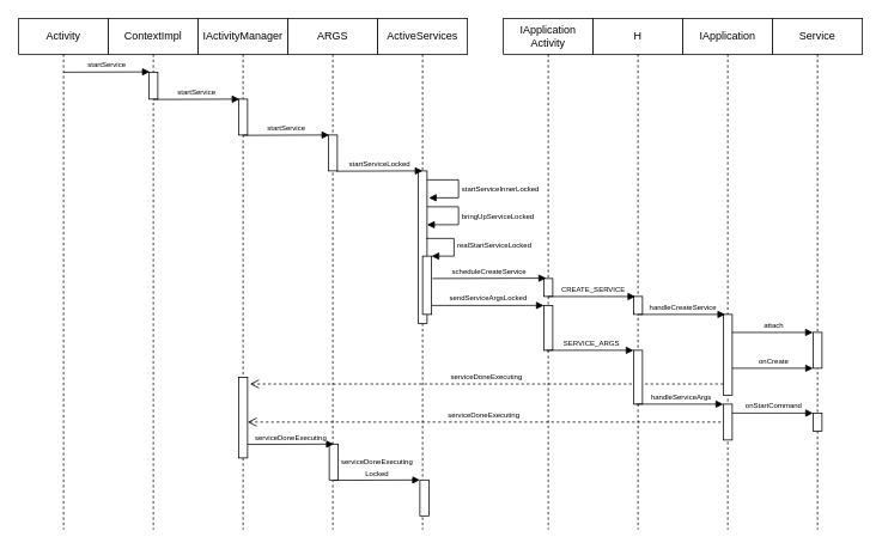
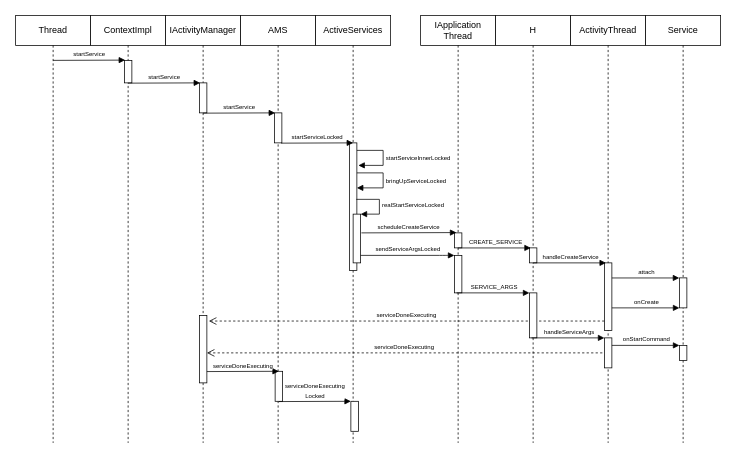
  <mxCell id="0" />
  <mxCell id="1" parent="0" />
- <mxCell id="2" value="Activity" style="shape=umlLifeline;perimeter=lifelinePerimeter;whiteSpace=wrap;html=1;container=1;collapsible=0;recursiveResize=0;outlineConnect=0;" parent="1" vertex="1"><mxGeometry x="20" y="20" width="100" height="570" as="geometry" /></mxCell>
+ <mxCell id="2" value="Thread" style="shape=umlLifeline;perimeter=lifelinePerimeter;whiteSpace=wrap;html=1;container=1;collapsible=0;recursiveResize=0;outlineConnect=0;" parent="1" vertex="1"><mxGeometry x="20" y="20" width="100" height="570" as="geometry" /></mxCell>
  <mxCell id="3" value="&lt;font style=&quot;font-size: 8px&quot;&gt;startService&lt;/font&gt;" style="html=1;verticalAlign=bottom;endArrow=block;entryX=0.1;entryY=-0.012;entryDx=0;entryDy=0;entryPerimeter=0;" parent="2" target="5" edge="1"><mxGeometry width="80" relative="1" as="geometry"><mxPoint x="50" y="60" as="sourcePoint" /><mxPoint x="130" y="60" as="targetPoint" /></mxGeometry></mxCell>
  <mxCell id="4" value="ContextImpl" style="shape=umlLifeline;perimeter=lifelinePerimeter;whiteSpace=wrap;html=1;container=1;collapsible=0;recursiveResize=0;outlineConnect=0;" parent="1" vertex="1"><mxGeometry x="120" y="20" width="100" height="570" as="geometry" /></mxCell>
  <mxCell id="5" value="" style="html=1;points=[];perimeter=orthogonalPerimeter;" parent="4" vertex="1"><mxGeometry x="45" y="60" width="10" height="30" as="geometry" /></mxCell>
  <mxCell id="6" value="IActivityManager" style="shape=umlLifeline;perimeter=lifelinePerimeter;whiteSpace=wrap;html=1;container=1;collapsible=0;recursiveResize=0;outlineConnect=0;" parent="1" vertex="1"><mxGeometry x="220" y="20" width="100" height="570" as="geometry" /></mxCell>
  <mxCell id="7" value="" style="html=1;points=[];perimeter=orthogonalPerimeter;" parent="6" vertex="1"><mxGeometry x="45" y="90" width="10" height="40" as="geometry" /></mxCell>
  <mxCell id="8" value="&lt;font style=&quot;font-size: 8px&quot;&gt;startService&lt;/font&gt;" style="html=1;verticalAlign=bottom;endArrow=block;entryX=0.1;entryY=-0.012;entryDx=0;entryDy=0;entryPerimeter=0;" parent="1" edge="1"><mxGeometry width="80" relative="1" as="geometry"><mxPoint x="170" y="110.36" as="sourcePoint" /><mxPoint x="266" y="110" as="targetPoint" /></mxGeometry></mxCell>
- <mxCell id="9" value="ARGS" style="shape=umlLifeline;perimeter=lifelinePerimeter;whiteSpace=wrap;html=1;container=1;collapsible=0;recursiveResize=0;outlineConnect=0;" parent="1" vertex="1"><mxGeometry x="320" y="20" width="100" height="570" as="geometry" /></mxCell>
+ <mxCell id="9" value="AMS" style="shape=umlLifeline;perimeter=lifelinePerimeter;whiteSpace=wrap;html=1;container=1;collapsible=0;recursiveResize=0;outlineConnect=0;" parent="1" vertex="1"><mxGeometry x="320" y="20" width="100" height="570" as="geometry" /></mxCell>
  <mxCell id="10" value="" style="html=1;points=[];perimeter=orthogonalPerimeter;" parent="9" vertex="1"><mxGeometry x="45" y="130" width="10" height="40" as="geometry" /></mxCell>
  <mxCell id="11" value="&lt;font style=&quot;font-size: 8px&quot;&gt;startService&lt;/font&gt;" style="html=1;verticalAlign=bottom;endArrow=block;entryX=0.1;entryY=-0.012;entryDx=0;entryDy=0;entryPerimeter=0;" parent="1" edge="1"><mxGeometry width="80" relative="1" as="geometry"><mxPoint x="270" y="150.36" as="sourcePoint" /><mxPoint x="366" y="150" as="targetPoint" /></mxGeometry></mxCell>
  <mxCell id="12" value="ActiveServices" style="shape=umlLifeline;perimeter=lifelinePerimeter;whiteSpace=wrap;html=1;container=1;collapsible=0;recursiveResize=0;outlineConnect=0;" parent="1" vertex="1"><mxGeometry x="420" y="20" width="100" height="570" as="geometry" /></mxCell>
  <mxCell id="13" value="" style="html=1;points=[];perimeter=orthogonalPerimeter;" parent="12" vertex="1"><mxGeometry x="45" y="170" width="10" height="170" as="geometry" /></mxCell>
  <mxCell id="14" value="&lt;font style=&quot;font-size: 8px&quot;&gt;startServiceInnerLocked&lt;/font&gt;" style="edgeStyle=orthogonalEdgeStyle;html=1;align=left;spacingLeft=2;endArrow=block;rounded=0;" parent="12" edge="1"><mxGeometry relative="1" as="geometry"><mxPoint x="55" y="180" as="sourcePoint" /><Array as="points"><mxPoint x="90" y="180" /><mxPoint x="90" y="200" /></Array><mxPoint x="57" y="200" as="targetPoint" /></mxGeometry></mxCell>
  <mxCell id="15" value="&lt;font style=&quot;font-size: 8px&quot;&gt;bringUpServiceLocked&lt;/font&gt;" style="edgeStyle=orthogonalEdgeStyle;html=1;align=left;spacingLeft=2;endArrow=block;rounded=0;" parent="12" source="13" target="13" edge="1"><mxGeometry relative="1" as="geometry"><mxPoint x="64.97" y="230" as="sourcePoint" /><Array as="points"><mxPoint x="90" y="210" /><mxPoint x="90" y="230" /></Array><mxPoint x="59.97" y="230" as="targetPoint" /><mxPoint as="offset" /></mxGeometry></mxCell>
  <mxCell id="16" value="" style="html=1;points=[];perimeter=orthogonalPerimeter;" vertex="1" parent="12"><mxGeometry x="50" y="265" width="10" height="65" as="geometry" /></mxCell>
  <mxCell id="17" value="&lt;font style=&quot;font-size: 8px&quot;&gt;realStartServiceLocked&lt;/font&gt;" style="edgeStyle=orthogonalEdgeStyle;html=1;align=left;spacingLeft=2;endArrow=block;rounded=0;entryX=1;entryY=0;exitX=0.92;exitY=0.443;exitDx=0;exitDy=0;exitPerimeter=0;" edge="1" target="16" parent="12" source="13"><mxGeometry relative="1" as="geometry"><mxPoint x="55" y="230" as="sourcePoint" /><Array as="points"><mxPoint x="85" y="245" /><mxPoint x="85" y="265" /></Array></mxGeometry></mxCell>
  <mxCell id="18" value="&lt;font style=&quot;font-size: 8px&quot;&gt;startServiceLocked&lt;/font&gt;" style="html=1;verticalAlign=bottom;endArrow=block;entryX=0.1;entryY=-0.012;entryDx=0;entryDy=0;entryPerimeter=0;" parent="1" edge="1"><mxGeometry width="80" relative="1" as="geometry"><mxPoint x="374" y="190.36" as="sourcePoint" /><mxPoint x="470" y="190" as="targetPoint" /></mxGeometry></mxCell>
- <mxCell id="19" value="IApplication&lt;br&gt;Activity" style="shape=umlLifeline;perimeter=lifelinePerimeter;whiteSpace=wrap;html=1;container=1;collapsible=0;recursiveResize=0;outlineConnect=0;" parent="1" vertex="1"><mxGeometry x="560" y="20" width="100" height="570" as="geometry" /></mxCell>
+ <mxCell id="19" value="IApplication&lt;br&gt;Thread" style="shape=umlLifeline;perimeter=lifelinePerimeter;whiteSpace=wrap;html=1;container=1;collapsible=0;recursiveResize=0;outlineConnect=0;" parent="1" vertex="1"><mxGeometry x="560" y="20" width="100" height="570" as="geometry" /></mxCell>
  <mxCell id="20" value="" style="html=1;points=[];perimeter=orthogonalPerimeter;" parent="19" vertex="1"><mxGeometry x="45" y="290" width="10" height="20" as="geometry" /></mxCell>
  <mxCell id="21" value="&lt;font style=&quot;font-size: 8px&quot;&gt;scheduleCreateService&lt;/font&gt;" style="html=1;verticalAlign=bottom;endArrow=block;exitX=1.106;exitY=0.385;exitDx=0;exitDy=0;exitPerimeter=0;entryX=0.269;entryY=-0.02;entryDx=0;entryDy=0;entryPerimeter=0;" parent="1" source="16" edge="1" target="20"><mxGeometry width="80" relative="1" as="geometry"><mxPoint x="540" y="310" as="sourcePoint" /><mxPoint x="600" y="310" as="targetPoint" /><Array as="points" /></mxGeometry></mxCell>
  <mxCell id="22" value="H" style="shape=umlLifeline;perimeter=lifelinePerimeter;whiteSpace=wrap;html=1;container=1;collapsible=0;recursiveResize=0;outlineConnect=0;" vertex="1" parent="1"><mxGeometry x="660" y="20" width="100" height="570" as="geometry" /></mxCell>
  <mxCell id="23" value="" style="html=1;points=[];perimeter=orthogonalPerimeter;" vertex="1" parent="22"><mxGeometry x="45" y="310" width="10" height="20" as="geometry" /></mxCell>
  <mxCell id="24" value="&lt;font style=&quot;font-size: 8px&quot;&gt;CREATE_SERVICE&lt;/font&gt;" style="html=1;verticalAlign=bottom;endArrow=block;entryX=0.193;entryY=0.005;entryDx=0;entryDy=0;entryPerimeter=0;" edge="1" parent="1" source="19" target="23"><mxGeometry x="0.032" width="80" relative="1" as="geometry"><mxPoint x="620" y="350" as="sourcePoint" /><mxPoint x="710" y="350" as="targetPoint" /><mxPoint as="offset" /></mxGeometry></mxCell>
- <mxCell id="25" value="IApplication" style="shape=umlLifeline;perimeter=lifelinePerimeter;whiteSpace=wrap;html=1;container=1;collapsible=0;recursiveResize=0;outlineConnect=0;" vertex="1" parent="1"><mxGeometry x="760" y="20" width="100" height="570" as="geometry" /></mxCell>
+ <mxCell id="25" value="ActivityThread" style="shape=umlLifeline;perimeter=lifelinePerimeter;whiteSpace=wrap;html=1;container=1;collapsible=0;recursiveResize=0;outlineConnect=0;" vertex="1" parent="1"><mxGeometry x="760" y="20" width="100" height="570" as="geometry" /></mxCell>
  <mxCell id="26" value="" style="html=1;points=[];perimeter=orthogonalPerimeter;" vertex="1" parent="25"><mxGeometry x="45" y="330" width="10" height="90" as="geometry" /></mxCell>
  <mxCell id="27" value="&lt;font style=&quot;font-size: 8px&quot;&gt;handleCreateService&lt;/font&gt;" style="html=1;verticalAlign=bottom;endArrow=block;entryX=0.193;entryY=0.005;entryDx=0;entryDy=0;entryPerimeter=0;" edge="1" parent="1"><mxGeometry x="0.032" width="80" relative="1" as="geometry"><mxPoint x="710" y="350" as="sourcePoint" /><mxPoint x="807.12" y="350" as="targetPoint" /><mxPoint as="offset" /></mxGeometry></mxCell>
  <mxCell id="28" value="Service" style="shape=umlLifeline;perimeter=lifelinePerimeter;whiteSpace=wrap;html=1;container=1;collapsible=0;recursiveResize=0;outlineConnect=0;" vertex="1" parent="1"><mxGeometry x="860" y="20" width="100" height="570" as="geometry" /></mxCell>
  <mxCell id="29" value="" style="html=1;points=[];perimeter=orthogonalPerimeter;" vertex="1" parent="28"><mxGeometry x="45" y="350" width="10" height="40" as="geometry" /></mxCell>
  <mxCell id="30" value="&lt;span style=&quot;font-size: 8px&quot;&gt;attach&lt;br&gt;&lt;/span&gt;" style="html=1;verticalAlign=bottom;endArrow=block;entryX=-0.014;entryY=0.003;entryDx=0;entryDy=0;entryPerimeter=0;" edge="1" parent="1" source="26" target="29"><mxGeometry x="0.032" width="80" relative="1" as="geometry"><mxPoint x="820" y="370" as="sourcePoint" /><mxPoint x="900" y="370" as="targetPoint" /><mxPoint as="offset" /></mxGeometry></mxCell>
  <mxCell id="31" value="&lt;font style=&quot;font-size: 8px&quot;&gt;onCreate&lt;/font&gt;" style="html=1;verticalAlign=bottom;endArrow=block;" edge="1" parent="1" source="26"><mxGeometry x="0.032" width="80" relative="1" as="geometry"><mxPoint x="820" y="390" as="sourcePoint" /><mxPoint x="905" y="410" as="targetPoint" /><mxPoint as="offset" /></mxGeometry></mxCell>
  <mxCell id="32" value="&lt;font style=&quot;font-size: 8px&quot;&gt;serviceDoneExecuting&lt;/font&gt;" style="html=1;verticalAlign=bottom;endArrow=open;dashed=1;endSize=8;entryX=1.263;entryY=0.084;entryDx=0;entryDy=0;entryPerimeter=0;" edge="1" parent="1" source="26" target="33"><mxGeometry relative="1" as="geometry"><mxPoint x="800" y="433" as="sourcePoint" /><mxPoint x="270" y="427" as="targetPoint" /></mxGeometry></mxCell>
  <mxCell id="33" value="" style="html=1;points=[];perimeter=orthogonalPerimeter;" vertex="1" parent="1"><mxGeometry x="265" y="420" width="10" height="90" as="geometry" /></mxCell>
  <mxCell id="34" value="" style="html=1;points=[];perimeter=orthogonalPerimeter;" vertex="1" parent="1"><mxGeometry x="366" y="494.57" width="10" height="40" as="geometry" /></mxCell>
  <mxCell id="35" value="&lt;font style=&quot;font-size: 8px&quot;&gt;serviceDoneExecuting&lt;/font&gt;" style="html=1;verticalAlign=bottom;endArrow=block;entryX=0.1;entryY=-0.012;entryDx=0;entryDy=0;entryPerimeter=0;" edge="1" parent="1"><mxGeometry width="80" relative="1" as="geometry"><mxPoint x="275" y="494.93" as="sourcePoint" /><mxPoint x="371" y="494.57" as="targetPoint" /></mxGeometry></mxCell>
  <mxCell id="36" value="" style="html=1;points=[];perimeter=orthogonalPerimeter;" vertex="1" parent="1"><mxGeometry x="467" y="534.57" width="10" height="40" as="geometry" /></mxCell>
  <mxCell id="37" value="&lt;font style=&quot;font-size: 8px&quot;&gt;serviceDoneExecuting&lt;br&gt;Locked&lt;/font&gt;" style="html=1;verticalAlign=bottom;endArrow=block;entryX=0.1;entryY=-0.012;entryDx=0;entryDy=0;entryPerimeter=0;" edge="1" parent="1"><mxGeometry width="80" relative="1" as="geometry"><mxPoint x="371" y="534.93" as="sourcePoint" /><mxPoint x="467" y="534.57" as="targetPoint" /></mxGeometry></mxCell>
  <mxCell id="38" value="" style="html=1;points=[];perimeter=orthogonalPerimeter;" vertex="1" parent="1"><mxGeometry x="605" y="340" width="10" height="50" as="geometry" /></mxCell>
  <mxCell id="39" value="&lt;font style=&quot;font-size: 8px&quot;&gt;sendServiceArgsLocked&lt;/font&gt;" style="html=1;verticalAlign=bottom;endArrow=block;" edge="1" parent="1"><mxGeometry width="80" relative="1" as="geometry"><mxPoint x="480" y="340" as="sourcePoint" /><mxPoint x="605" y="340" as="targetPoint" /><Array as="points"><mxPoint x="595" y="340" /></Array></mxGeometry></mxCell>
  <mxCell id="40" value="" style="html=1;points=[];perimeter=orthogonalPerimeter;" vertex="1" parent="1"><mxGeometry x="705" y="390" width="10" height="60" as="geometry" /></mxCell>
  <mxCell id="41" value="&lt;font style=&quot;font-size: 8px&quot;&gt;SERVICE_ARGS&lt;/font&gt;" style="html=1;verticalAlign=bottom;endArrow=block;entryX=0.193;entryY=0.005;entryDx=0;entryDy=0;entryPerimeter=0;" edge="1" parent="1"><mxGeometry x="0.032" width="80" relative="1" as="geometry"><mxPoint x="607.999" y="390" as="sourcePoint" /><mxPoint x="705" y="390" as="targetPoint" /><mxPoint as="offset" /></mxGeometry></mxCell>
  <mxCell id="42" value="" style="html=1;points=[];perimeter=orthogonalPerimeter;" vertex="1" parent="1"><mxGeometry x="805" y="450" width="10" height="40" as="geometry" /></mxCell>
  <mxCell id="43" value="&lt;font style=&quot;font-size: 8px&quot;&gt;handleServiceArgs&lt;/font&gt;" style="html=1;verticalAlign=bottom;endArrow=block;entryX=0.193;entryY=0.005;entryDx=0;entryDy=0;entryPerimeter=0;" edge="1" parent="1"><mxGeometry x="0.032" width="80" relative="1" as="geometry"><mxPoint x="707.88" y="450" as="sourcePoint" /><mxPoint x="805" y="450" as="targetPoint" /><mxPoint as="offset" /></mxGeometry></mxCell>
  <mxCell id="44" value="" style="html=1;points=[];perimeter=orthogonalPerimeter;" vertex="1" parent="1"><mxGeometry x="905" y="460" width="10" height="20" as="geometry" /></mxCell>
  <mxCell id="45" value="&lt;font style=&quot;font-size: 8px&quot;&gt;onStartCommand&lt;/font&gt;" style="html=1;verticalAlign=bottom;endArrow=block;" edge="1" parent="1"><mxGeometry x="0.032" width="80" relative="1" as="geometry"><mxPoint x="815" y="460" as="sourcePoint" /><mxPoint x="905" y="460" as="targetPoint" /><mxPoint as="offset" /></mxGeometry></mxCell>
  <mxCell id="46" value="&lt;font style=&quot;font-size: 8px&quot;&gt;serviceDoneExecuting&lt;/font&gt;" style="html=1;verticalAlign=bottom;endArrow=open;dashed=1;endSize=8;entryX=1.268;entryY=0.074;entryDx=0;entryDy=0;entryPerimeter=0;" edge="1" parent="1"><mxGeometry relative="1" as="geometry"><mxPoint x="802.32" y="470" as="sourcePoint" /><mxPoint x="275" y="470" as="targetPoint" /></mxGeometry></mxCell>
